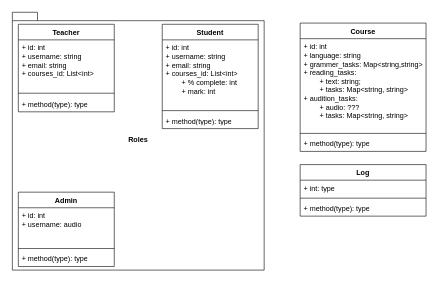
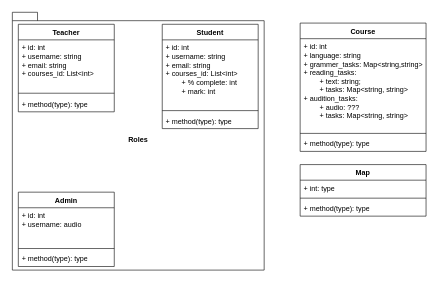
  <mxCell id="0" />
  <mxCell id="1" parent="0" />
  <mxCell id="2" value="Roles&lt;div&gt;&lt;br&gt;&lt;/div&gt;" style="shape=folder;fontStyle=1;spacingTop=10;tabWidth=40;tabHeight=14;tabPosition=left;html=1;whiteSpace=wrap;" vertex="1" parent="1"><mxGeometry x="20" y="20" width="420" height="430" as="geometry" /></mxCell>
  <mxCell id="3" value="Teacher" style="swimlane;fontStyle=1;align=center;verticalAlign=top;childLayout=stackLayout;horizontal=1;startSize=26;horizontalStack=0;resizeParent=1;resizeParentMax=0;resizeLast=0;collapsible=1;marginBottom=0;whiteSpace=wrap;html=1;" vertex="1" parent="1"><mxGeometry x="30" y="40" width="160" height="146" as="geometry"><mxRectangle x="40" y="100" width="80" height="30" as="alternateBounds" /></mxGeometry></mxCell>
  <mxCell id="4" value="+ id: int&lt;div&gt;+ username: string&lt;/div&gt;&lt;div&gt;+ email: string&lt;/div&gt;&lt;div&gt;+ courses_id: List&amp;lt;int&amp;gt;&lt;/div&gt;" style="text;strokeColor=none;fillColor=none;align=left;verticalAlign=top;spacingLeft=4;spacingRight=4;overflow=hidden;rotatable=0;points=[[0,0.5],[1,0.5]];portConstraint=eastwest;whiteSpace=wrap;html=1;" vertex="1" parent="3"><mxGeometry y="26" width="160" height="84" as="geometry" /></mxCell>
  <mxCell id="5" value="" style="line;strokeWidth=1;fillColor=none;align=left;verticalAlign=middle;spacingTop=-1;spacingLeft=3;spacingRight=3;rotatable=0;labelPosition=right;points=[];portConstraint=eastwest;strokeColor=inherit;" vertex="1" parent="3"><mxGeometry y="110" width="160" height="10" as="geometry" /></mxCell>
  <mxCell id="6" value="+ method(type): type" style="text;strokeColor=none;fillColor=none;align=left;verticalAlign=top;spacingLeft=4;spacingRight=4;overflow=hidden;rotatable=0;points=[[0,0.5],[1,0.5]];portConstraint=eastwest;whiteSpace=wrap;html=1;" vertex="1" parent="3"><mxGeometry y="120" width="160" height="26" as="geometry" /></mxCell>
  <mxCell id="7" value="Student" style="swimlane;fontStyle=1;align=center;verticalAlign=top;childLayout=stackLayout;horizontal=1;startSize=26;horizontalStack=0;resizeParent=1;resizeParentMax=0;resizeLast=0;collapsible=1;marginBottom=0;whiteSpace=wrap;html=1;" vertex="1" parent="1"><mxGeometry x="270" y="40" width="160" height="174" as="geometry" /></mxCell>
  <mxCell id="8" value="+ id: int&lt;div&gt;+ username: string&lt;/div&gt;&lt;div&gt;+ email: string&lt;/div&gt;&lt;div&gt;+ courses_id: List&amp;lt;int&amp;gt;&lt;/div&gt;&lt;div&gt;&lt;span style=&quot;white-space: pre;&quot;&gt;&#09;&lt;/span&gt;+ % complete: int&lt;br&gt;&lt;/div&gt;&lt;div&gt;&lt;span style=&quot;white-space: pre;&quot;&gt;&#09;&lt;/span&gt;+ mark: int&lt;br&gt;&lt;/div&gt;" style="text;strokeColor=none;fillColor=none;align=left;verticalAlign=top;spacingLeft=4;spacingRight=4;overflow=hidden;rotatable=0;points=[[0,0.5],[1,0.5]];portConstraint=eastwest;whiteSpace=wrap;html=1;" vertex="1" parent="7"><mxGeometry y="26" width="160" height="114" as="geometry" /></mxCell>
  <mxCell id="9" value="" style="line;strokeWidth=1;fillColor=none;align=left;verticalAlign=middle;spacingTop=-1;spacingLeft=3;spacingRight=3;rotatable=0;labelPosition=right;points=[];portConstraint=eastwest;strokeColor=inherit;" vertex="1" parent="7"><mxGeometry y="140" width="160" height="8" as="geometry" /></mxCell>
  <mxCell id="10" value="+ method(type): type" style="text;strokeColor=none;fillColor=none;align=left;verticalAlign=top;spacingLeft=4;spacingRight=4;overflow=hidden;rotatable=0;points=[[0,0.5],[1,0.5]];portConstraint=eastwest;whiteSpace=wrap;html=1;" vertex="1" parent="7"><mxGeometry y="148" width="160" height="26" as="geometry" /></mxCell>
  <mxCell id="11" value="Admin" style="swimlane;fontStyle=1;align=center;verticalAlign=top;childLayout=stackLayout;horizontal=1;startSize=26;horizontalStack=0;resizeParent=1;resizeParentMax=0;resizeLast=0;collapsible=1;marginBottom=0;whiteSpace=wrap;html=1;" vertex="1" parent="1"><mxGeometry x="30" y="320" width="160" height="124" as="geometry" /></mxCell>
  <mxCell id="12" value="+ id: int&lt;div&gt;+ username: audio&lt;/div&gt;" style="text;strokeColor=none;fillColor=none;align=left;verticalAlign=top;spacingLeft=4;spacingRight=4;overflow=hidden;rotatable=0;points=[[0,0.5],[1,0.5]];portConstraint=eastwest;whiteSpace=wrap;html=1;" vertex="1" parent="11"><mxGeometry y="26" width="160" height="64" as="geometry" /></mxCell>
  <mxCell id="13" value="" style="line;strokeWidth=1;fillColor=none;align=left;verticalAlign=middle;spacingTop=-1;spacingLeft=3;spacingRight=3;rotatable=0;labelPosition=right;points=[];portConstraint=eastwest;strokeColor=inherit;" vertex="1" parent="11"><mxGeometry y="90" width="160" height="8" as="geometry" /></mxCell>
  <mxCell id="14" value="+ method(type): type" style="text;strokeColor=none;fillColor=none;align=left;verticalAlign=top;spacingLeft=4;spacingRight=4;overflow=hidden;rotatable=0;points=[[0,0.5],[1,0.5]];portConstraint=eastwest;whiteSpace=wrap;html=1;" vertex="1" parent="11"><mxGeometry y="98" width="160" height="26" as="geometry" /></mxCell>
  <mxCell id="15" value="Course" style="swimlane;fontStyle=1;align=center;verticalAlign=top;childLayout=stackLayout;horizontal=1;startSize=26;horizontalStack=0;resizeParent=1;resizeParentMax=0;resizeLast=0;collapsible=1;marginBottom=0;whiteSpace=wrap;html=1;" vertex="1" parent="1"><mxGeometry x="500" y="38" width="210" height="214" as="geometry" /></mxCell>
  <mxCell id="16" value="+ id: int&lt;div&gt;+ language: string&lt;br&gt;&lt;div&gt;+ grammer_tasks: Map&amp;lt;string,string&amp;gt;&lt;/div&gt;&lt;div&gt;+ reading_tasks:&amp;nbsp;&lt;/div&gt;&lt;div&gt;&lt;span style=&quot;white-space: pre;&quot;&gt;&#09;&lt;/span&gt;+ text: string;&lt;br&gt;&lt;/div&gt;&lt;div&gt;&lt;span style=&quot;white-space: pre;&quot;&gt;&#09;&lt;/span&gt;+ tasks: Map&amp;lt;string, string&amp;gt;&lt;br&gt;&lt;/div&gt;&lt;div&gt;+ audition_tasks:&lt;/div&gt;&lt;div&gt;&lt;span style=&quot;white-space: pre;&quot;&gt;&#09;&lt;/span&gt;+ audio: ???&lt;br&gt;&lt;/div&gt;&lt;div&gt;&lt;span style=&quot;white-space: pre;&quot;&gt;&#09;&lt;/span&gt;+ tasks: Map&amp;lt;string, string&amp;gt;&lt;br&gt;&lt;/div&gt;&lt;/div&gt;" style="text;strokeColor=none;fillColor=none;align=left;verticalAlign=top;spacingLeft=4;spacingRight=4;overflow=hidden;rotatable=0;points=[[0,0.5],[1,0.5]];portConstraint=eastwest;whiteSpace=wrap;html=1;" vertex="1" parent="15"><mxGeometry y="26" width="210" height="154" as="geometry" /></mxCell>
  <mxCell id="17" value="" style="line;strokeWidth=1;fillColor=none;align=left;verticalAlign=middle;spacingTop=-1;spacingLeft=3;spacingRight=3;rotatable=0;labelPosition=right;points=[];portConstraint=eastwest;strokeColor=inherit;" vertex="1" parent="15"><mxGeometry y="180" width="210" height="8" as="geometry" /></mxCell>
  <mxCell id="18" value="+ method(type): type" style="text;strokeColor=none;fillColor=none;align=left;verticalAlign=top;spacingLeft=4;spacingRight=4;overflow=hidden;rotatable=0;points=[[0,0.5],[1,0.5]];portConstraint=eastwest;whiteSpace=wrap;html=1;" vertex="1" parent="15"><mxGeometry y="188" width="210" height="26" as="geometry" /></mxCell>
- <mxCell id="19" value="Log" style="swimlane;fontStyle=1;align=center;verticalAlign=top;childLayout=stackLayout;horizontal=1;startSize=26;horizontalStack=0;resizeParent=1;resizeParentMax=0;resizeLast=0;collapsible=1;marginBottom=0;whiteSpace=wrap;html=1;" vertex="1" parent="1"><mxGeometry x="500" y="274" width="210" height="86" as="geometry" /></mxCell>
+ <mxCell id="19" value="Map" style="swimlane;fontStyle=1;align=center;verticalAlign=top;childLayout=stackLayout;horizontal=1;startSize=26;horizontalStack=0;resizeParent=1;resizeParentMax=0;resizeLast=0;collapsible=1;marginBottom=0;whiteSpace=wrap;html=1;" vertex="1" parent="1"><mxGeometry x="500" y="274" width="210" height="86" as="geometry" /></mxCell>
  <mxCell id="20" value="+ int: type" style="text;strokeColor=none;fillColor=none;align=left;verticalAlign=top;spacingLeft=4;spacingRight=4;overflow=hidden;rotatable=0;points=[[0,0.5],[1,0.5]];portConstraint=eastwest;whiteSpace=wrap;html=1;" vertex="1" parent="19"><mxGeometry y="26" width="210" height="26" as="geometry" /></mxCell>
  <mxCell id="21" value="" style="line;strokeWidth=1;fillColor=none;align=left;verticalAlign=middle;spacingTop=-1;spacingLeft=3;spacingRight=3;rotatable=0;labelPosition=right;points=[];portConstraint=eastwest;strokeColor=inherit;" vertex="1" parent="19"><mxGeometry y="52" width="210" height="8" as="geometry" /></mxCell>
  <mxCell id="22" value="+ method(type): type" style="text;strokeColor=none;fillColor=none;align=left;verticalAlign=top;spacingLeft=4;spacingRight=4;overflow=hidden;rotatable=0;points=[[0,0.5],[1,0.5]];portConstraint=eastwest;whiteSpace=wrap;html=1;" vertex="1" parent="19"><mxGeometry y="60" width="210" height="26" as="geometry" /></mxCell>
